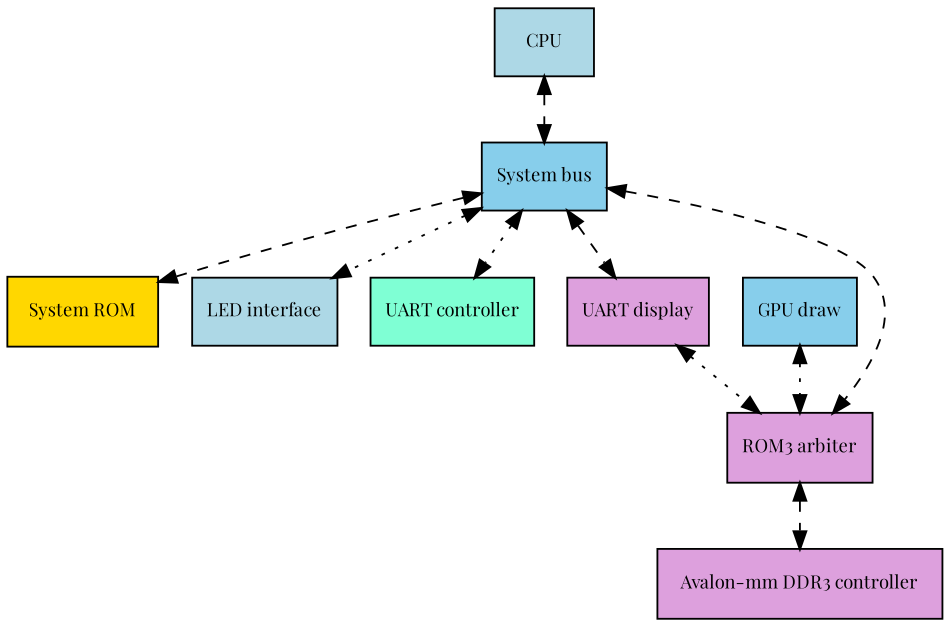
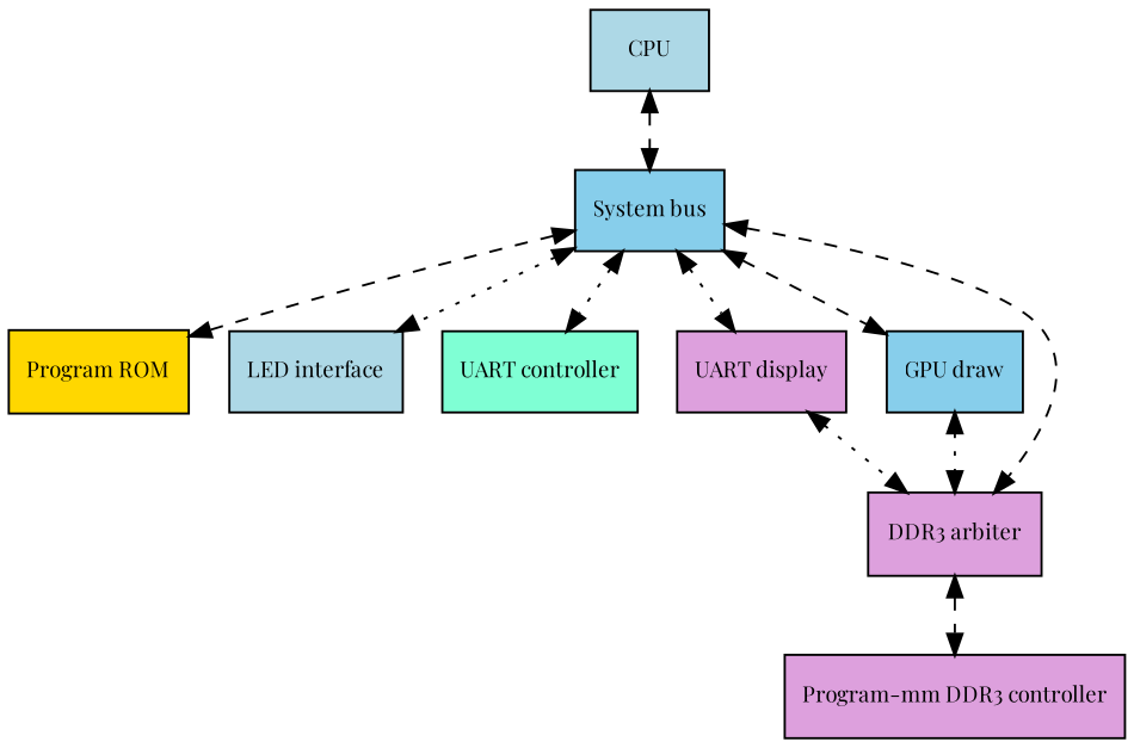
  digraph {
    compound=true
    fontname="Playfair Display"
    fontsize=10
    node [fillcolor=plum fontname="Playfair Display" fontsize=10 shape=record style=filled]
    edge [dir=both fontname="Playfair Display" style=dotted]
-   n1 [fillcolor=gold label="System ROM"]
+   n1 [fillcolor=gold label="Program ROM"]
    n2 [fillcolor=lightblue label="LED interface"]
    n3 [fillcolor=aquamarine label="UART controller"]
    n4 [label="UART display"]
    n5 [fillcolor=skyblue label="GPU draw"]
-   n6 [label="ROM3 arbiter"]
-   n7 [label="Avalon-mm DDR3 controller"]
+   n6 [label="DDR3 arbiter"]
+   n7 [label="Program-mm DDR3 controller"]
    n8 [fillcolor=lightblue label=CPU]
    n9 [fillcolor=skyblue label="System bus"]
    subgraph sub_1 {
      rank=same
      n1
      n2
      n3
    }
    subgraph sub_2 {
      rank=same
      n4
      n5
    }
    subgraph sub_3 {
      rank=same
      n6
    }
    subgraph sub_4 {
      rank=same
      n7
    }
    n4 -> n6
    n5 -> n6
    n6 -> n7 [style=dashed]
    n8 -> n9 [style=dashed]
    n9 -> n1 [style=dashed]
    n9 -> n2
    n9 -> n3
-   n9 -> n4 [style=dashed]
+   n9 -> n4
+   n9 -> n5 [style=dashed]
    n9 -> n6 [style=dashed]
  }
